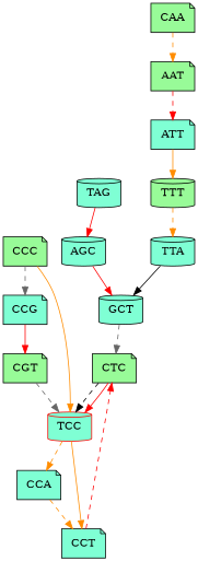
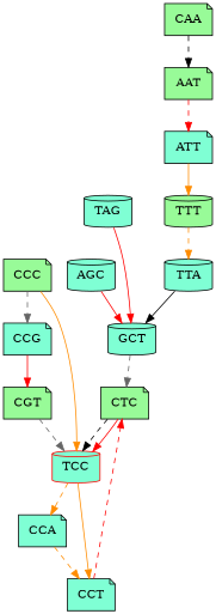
  digraph {
    constraint=false
    rankdir=TB
    node [fillcolor=aquamarine shape=note style=filled]
    edge [color=darkorange style=dashed]
    AAT [fillcolor=palegreen]
    ATT
    TTT [fillcolor=palegreen shape=cylinder]
    AGC [shape=cylinder]
    GCT [shape=cylinder]
    CTC [fillcolor=palegreen]
    TTA [shape=cylinder]
    CAA [fillcolor=palegreen]
    CCA
    CCT
    CCC [fillcolor=palegreen]
    CCG
    TCC [color=red shape=cylinder]
    CGT [fillcolor=palegreen]
    TAG [shape=cylinder]
    AAT -> ATT [color=red]
    ATT -> TTT [style=solid]
    TTT -> TTA
    AGC -> GCT [color=red style=solid]
    GCT -> CTC [color=gray40]
    CTC -> TCC [color=black]
    CTC -> TCC [color=red style=solid]
    TTA -> GCT [color=black style=solid]
-   CAA -> AAT
+   CAA -> AAT [color=black]
    CCA -> CCT
    CCT -> CTC [color=red]
    CCC -> CCG [color=gray40]
    CCC -> TCC [style=solid]
    CCG -> CGT [color=red style=solid]
    TCC -> CCA
    TCC -> CCT [style=solid]
    CGT -> TCC [color=gray40]
-   TAG -> AGC [color=red style=solid]
+   TAG -> GCT [color=red style=solid]
  }
